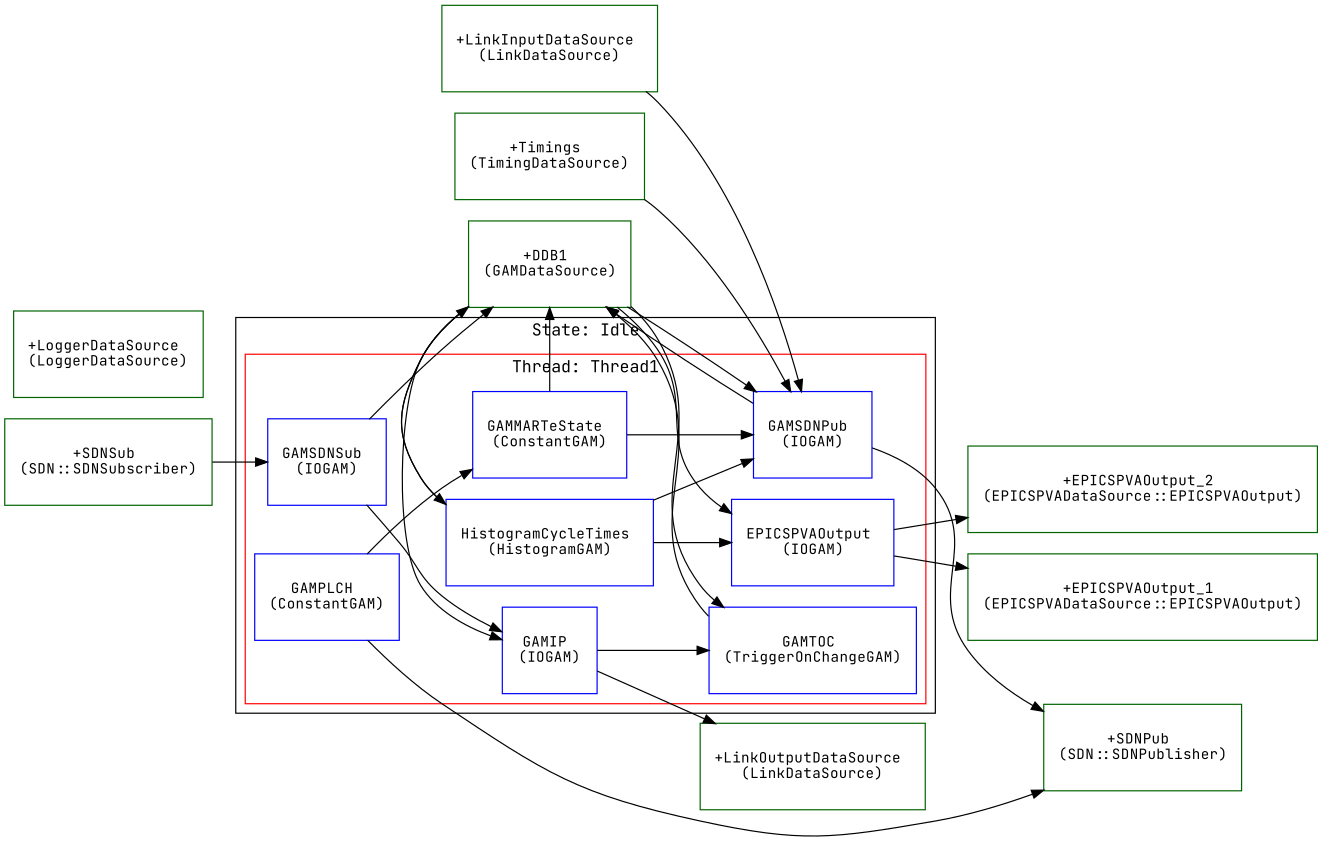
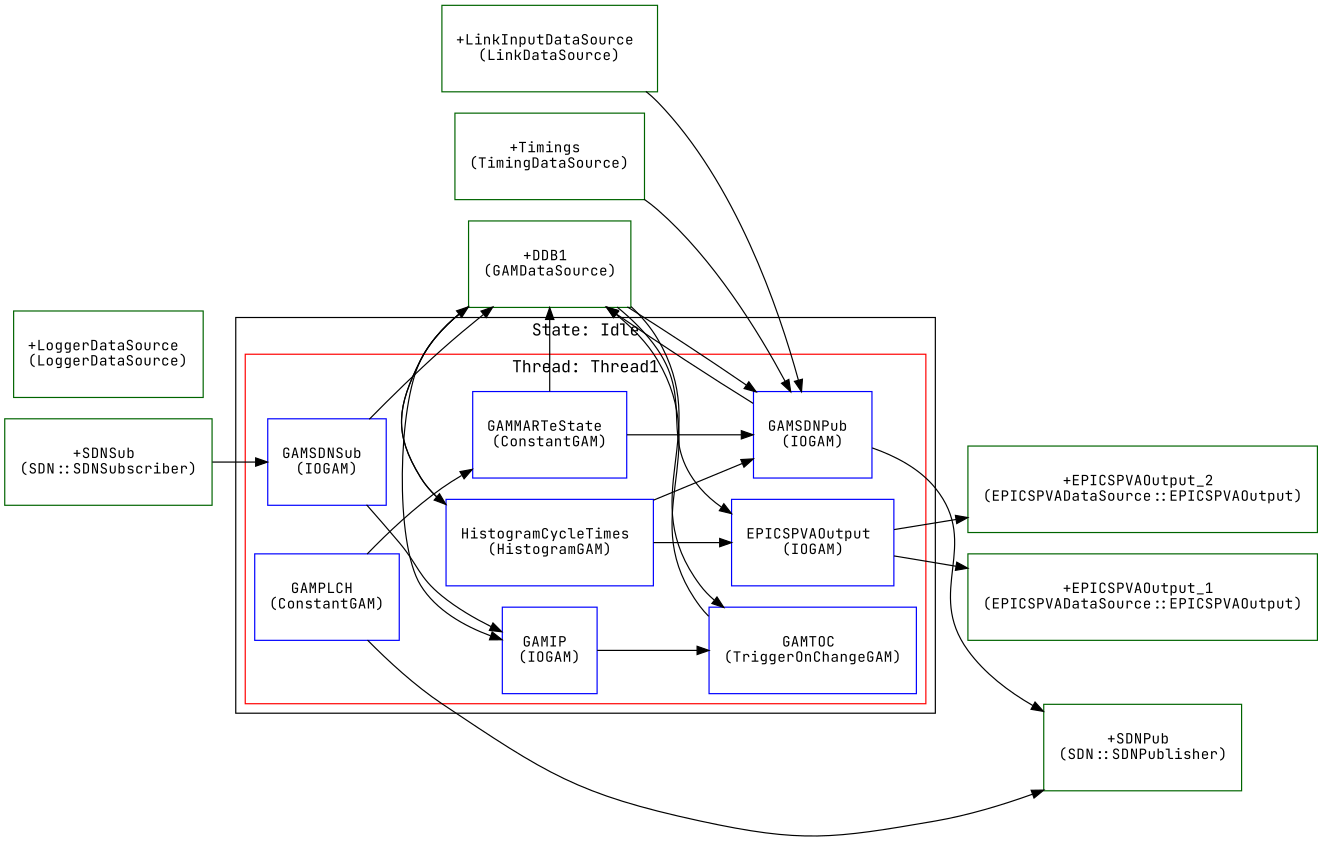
  digraph {
    concentrate=true
    fontname="JetBrains Mono"
    rankdir=LR
    node [color=darkgreen fillcolor=white fontname="JetBrains Mono" shape=record style=filled]
    edge [fontname="JetBrains Mono"]
    n1 [color=blue label=<<TABLE border="0" cellborder="0"><TR><TD width="60" height="60"><font point-size="12">GAMSDNSub <BR/>(IOGAM)</font></TD></TR></TABLE>>]
    n2 [color=blue label=<<TABLE border="0" cellborder="0"><TR><TD width="60" height="60"><font point-size="12">GAMIP <BR/>(IOGAM)</font></TD></TR></TABLE>>]
    n3 [color=blue label=<<TABLE border="0" cellborder="0"><TR><TD width="60" height="60"><font point-size="12">GAMTOC <BR/>(TriggerOnChangeGAM)</font></TD></TR></TABLE>>]
    n4 [color=blue label=<<TABLE border="0" cellborder="0"><TR><TD width="60" height="60"><font point-size="12">GAMPLCH <BR/>(ConstantGAM)</font></TD></TR></TABLE>>]
    n5 [color=blue label=<<TABLE border="0" cellborder="0"><TR><TD width="60" height="60"><font point-size="12">GAMMARTeState <BR/>(ConstantGAM)</font></TD></TR></TABLE>>]
    n6 [color=blue label=<<TABLE border="0" cellborder="0"><TR><TD width="60" height="60"><font point-size="12">GAMSDNPub <BR/>(IOGAM)</font></TD></TR></TABLE>>]
    n7 [color=blue label=<<TABLE border="0" cellborder="0"><TR><TD width="60" height="60"><font point-size="12">HistogramCycleTimes <BR/>(HistogramGAM)</font></TD></TR></TABLE>>]
    n8 [color=blue label=<<TABLE border="0" cellborder="0"><TR><TD width="60" height="60"><font point-size="12">EPICSPVAOutput <BR/>(IOGAM)</font></TD></TR></TABLE>>]
    n9 [label=<<TABLE border="0" cellborder="0"><TR><TD width="60" height="60"><font point-size="12">+DDB1 <BR/>(GAMDataSource)</font></TD></TR></TABLE>>]
-   n10 [label=<<TABLE border="0" cellborder="0"><TR><TD width="60" height="60"><font point-size="12">+LinkOutputDataSource <BR/>(LinkDataSource)</font></TD></TR></TABLE>>]
    n11 [label=<<TABLE border="0" cellborder="0"><TR><TD width="60" height="60"><font point-size="12">+SDNPub <BR/>(SDN::SDNPublisher)</font></TD></TR></TABLE>>]
    n12 [label=<<TABLE border="0" cellborder="0"><TR><TD width="60" height="60"><font point-size="12">+EPICSPVAOutput_1 <BR/>(EPICSPVADataSource::EPICSPVAOutput)</font></TD></TR></TABLE>>]
    n13 [label=<<TABLE border="0" cellborder="0"><TR><TD width="60" height="60"><font point-size="12">+EPICSPVAOutput_2 <BR/>(EPICSPVADataSource::EPICSPVAOutput)</font></TD></TR></TABLE>>]
    n14 [label=<<TABLE border="0" cellborder="0"><TR><TD width="60" height="60"><font point-size="12">+SDNSub <BR/>(SDN::SDNSubscriber)</font></TD></TR></TABLE>>]
    n15 [label=<<TABLE border="0" cellborder="0"><TR><TD width="60" height="60"><font point-size="12">+LinkInputDataSource <BR/>(LinkDataSource)</font></TD></TR></TABLE>>]
    n16 [label=<<TABLE border="0" cellborder="0"><TR><TD width="60" height="60"><font point-size="12">+LoggerDataSource <BR/>(LoggerDataSource)</font></TD></TR></TABLE>>]
    n17 [label=<<TABLE border="0" cellborder="0"><TR><TD width="60" height="60"><font point-size="12">+Timings <BR/>(TimingDataSource)</font></TD></TR></TABLE>>]
    subgraph cluster_1 {
      label="State: Idle"
      subgraph cluster_2 {
        color=red
        label="Thread: Thread1"
        n1
        n2
        n3
        n4
        n5
        n6
        n7
        n8
      }
    }
    n1 -> n2
    n1 -> n9
    n2 -> n3
-   n2 -> n10
    n3 -> n9
    n4 -> n5
    n4 -> n11
    n5 -> n6
    n5 -> n9
    n6 -> n9
    n6 -> n11
    n7 -> n6
    n7 -> n8
    n7 -> n9
    n8 -> n12
    n8 -> n13
    n9 -> n2
    n9 -> n3
    n9 -> n6
    n9 -> n7
    n9 -> n8
    n14 -> n1
    n15 -> n6
    n17 -> n6
  }
